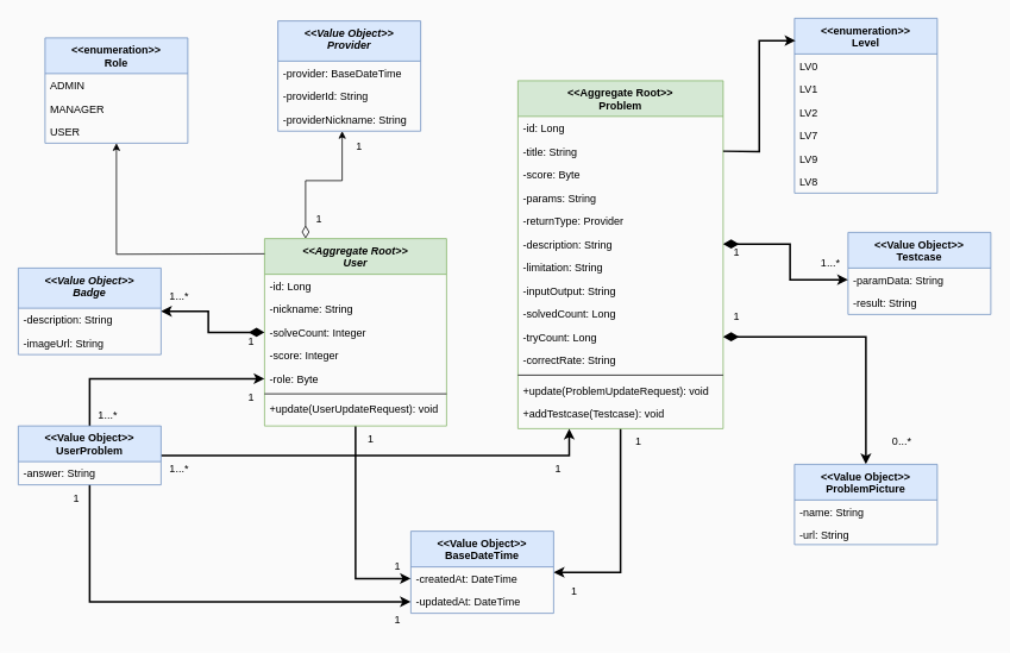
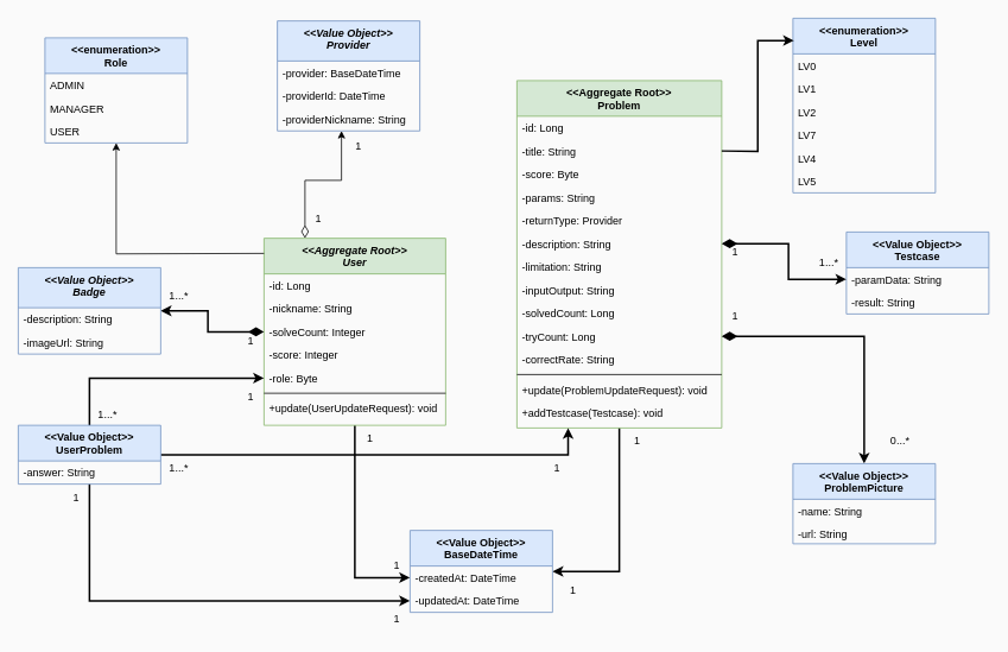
  <mxCell id="0" />
  <mxCell id="1" parent="0" />
  <mxCell id="2" style="edgeStyle=orthogonalEdgeStyle;rounded=0;orthogonalLoop=1;jettySize=auto;html=1;entryX=0;entryY=0.5;entryDx=0;entryDy=0;strokeWidth=2;" edge="1" parent="1" source="4" target="58"><mxGeometry relative="1" as="geometry" /></mxCell>
  <mxCell id="3" style="edgeStyle=orthogonalEdgeStyle;rounded=0;orthogonalLoop=1;jettySize=auto;html=1;startArrow=diamondThin;startFill=0;startSize=12;" edge="1" parent="1" source="4" target="51"><mxGeometry relative="1" as="geometry"><Array as="points"><mxPoint x="342" y="202" /><mxPoint x="383" y="202" /></Array></mxGeometry></mxCell>
  <mxCell id="4" value="&lt;&lt;Aggregate Root&gt;&gt;&#10;User" style="swimlane;fontStyle=3;align=center;verticalAlign=top;childLayout=stackLayout;horizontal=1;startSize=40;horizontalStack=0;resizeParent=1;resizeLast=0;collapsible=1;marginBottom=0;rounded=0;shadow=0;strokeWidth=1;labelBackgroundColor=none;fillColor=#d5e8d4;strokeColor=#82b366;" parent="1" vertex="1"><mxGeometry x="296" y="267" width="204" height="210" as="geometry"><mxRectangle x="230" y="140" width="160" height="26" as="alternateBounds" /></mxGeometry></mxCell>
  <mxCell id="5" value="-id: Long" style="text;align=left;verticalAlign=top;spacingLeft=4;spacingRight=4;overflow=hidden;rotatable=0;points=[[0,0.5],[1,0.5]];portConstraint=eastwest;rounded=0;shadow=0;html=0;" vertex="1" parent="4"><mxGeometry y="40" width="204" height="26" as="geometry" /></mxCell>
  <mxCell id="6" value="-nickname: String" style="text;align=left;verticalAlign=top;spacingLeft=4;spacingRight=4;overflow=hidden;rotatable=0;points=[[0,0.5],[1,0.5]];portConstraint=eastwest;rounded=0;shadow=0;html=0;" vertex="1" parent="4"><mxGeometry y="66" width="204" height="26" as="geometry" /></mxCell>
  <mxCell id="7" value="-solveCount: Integer" style="text;align=left;verticalAlign=top;spacingLeft=4;spacingRight=4;overflow=hidden;rotatable=0;points=[[0,0.5],[1,0.5]];portConstraint=eastwest;rounded=0;shadow=0;html=0;" vertex="1" parent="4"><mxGeometry y="92" width="204" height="26" as="geometry" /></mxCell>
  <mxCell id="8" value="-score: Integer" style="text;align=left;verticalAlign=top;spacingLeft=4;spacingRight=4;overflow=hidden;rotatable=0;points=[[0,0.5],[1,0.5]];portConstraint=eastwest;rounded=0;shadow=0;html=0;" vertex="1" parent="4"><mxGeometry y="118" width="204" height="26" as="geometry" /></mxCell>
  <mxCell id="9" value="-role: Byte" style="text;align=left;verticalAlign=top;spacingLeft=4;spacingRight=4;overflow=hidden;rotatable=0;points=[[0,0.5],[1,0.5]];portConstraint=eastwest;rounded=0;shadow=0;html=0;" vertex="1" parent="4"><mxGeometry y="144" width="204" height="26" as="geometry" /></mxCell>
  <mxCell id="10" value="" style="line;html=1;strokeWidth=1;align=left;verticalAlign=middle;spacingTop=-1;spacingLeft=3;spacingRight=3;rotatable=0;labelPosition=right;points=[];portConstraint=eastwest;" parent="4" vertex="1"><mxGeometry y="170" width="204" height="8" as="geometry" /></mxCell>
  <mxCell id="11" value="+update(UserUpdateRequest): void" style="text;align=left;verticalAlign=top;spacingLeft=4;spacingRight=4;overflow=hidden;rotatable=0;points=[[0,0.5],[1,0.5]];portConstraint=eastwest;" parent="4" vertex="1"><mxGeometry y="178" width="204" height="26" as="geometry" /></mxCell>
  <mxCell id="12" style="edgeStyle=orthogonalEdgeStyle;rounded=0;orthogonalLoop=1;jettySize=auto;html=1;entryX=1;entryY=0.5;entryDx=0;entryDy=0;exitX=0.5;exitY=1;exitDx=0;exitDy=0;strokeWidth=2;" edge="1" parent="1" source="13" target="57"><mxGeometry relative="1" as="geometry" /></mxCell>
  <mxCell id="13" value="&lt;&lt;Aggregate Root&gt;&gt;&#10;Problem" style="swimlane;fontStyle=1;align=center;verticalAlign=top;childLayout=stackLayout;horizontal=1;startSize=40;horizontalStack=0;resizeParent=1;resizeLast=0;collapsible=1;marginBottom=0;rounded=0;shadow=0;strokeWidth=1;fillColor=#d5e8d4;strokeColor=#82b366;" parent="1" vertex="1"><mxGeometry x="580" y="90" width="230" height="390" as="geometry"><mxRectangle x="550" y="140" width="160" height="26" as="alternateBounds" /></mxGeometry></mxCell>
  <mxCell id="14" value="-id: Long" style="text;align=left;verticalAlign=top;spacingLeft=4;spacingRight=4;overflow=hidden;rotatable=0;points=[[0,0.5],[1,0.5]];portConstraint=eastwest;" parent="13" vertex="1"><mxGeometry y="40" width="230" height="26" as="geometry" /></mxCell>
  <mxCell id="15" value="-title: String" style="text;align=left;verticalAlign=top;spacingLeft=4;spacingRight=4;overflow=hidden;rotatable=0;points=[[0,0.5],[1,0.5]];portConstraint=eastwest;rounded=0;shadow=0;html=0;" parent="13" vertex="1"><mxGeometry y="66" width="230" height="26" as="geometry" /></mxCell>
  <mxCell id="16" value="-score: Byte" style="text;align=left;verticalAlign=top;spacingLeft=4;spacingRight=4;overflow=hidden;rotatable=0;points=[[0,0.5],[1,0.5]];portConstraint=eastwest;rounded=0;shadow=0;html=0;" parent="13" vertex="1"><mxGeometry y="92" width="230" height="26" as="geometry" /></mxCell>
  <mxCell id="17" value="-params: String" style="text;align=left;verticalAlign=top;spacingLeft=4;spacingRight=4;overflow=hidden;rotatable=0;points=[[0,0.5],[1,0.5]];portConstraint=eastwest;rounded=0;shadow=0;html=0;" parent="13" vertex="1"><mxGeometry y="118" width="230" height="26" as="geometry" /></mxCell>
  <mxCell id="18" value="-returnType: Provider" style="text;align=left;verticalAlign=top;spacingLeft=4;spacingRight=4;overflow=hidden;rotatable=0;points=[[0,0.5],[1,0.5]];portConstraint=eastwest;rounded=0;shadow=0;html=0;" vertex="1" parent="13"><mxGeometry y="144" width="230" height="26" as="geometry" /></mxCell>
  <mxCell id="19" value="-description: String" style="text;align=left;verticalAlign=top;spacingLeft=4;spacingRight=4;overflow=hidden;rotatable=0;points=[[0,0.5],[1,0.5]];portConstraint=eastwest;" vertex="1" parent="13"><mxGeometry y="170" width="230" height="26" as="geometry" /></mxCell>
  <mxCell id="20" value="-limitation: String" style="text;align=left;verticalAlign=top;spacingLeft=4;spacingRight=4;overflow=hidden;rotatable=0;points=[[0,0.5],[1,0.5]];portConstraint=eastwest;rounded=0;shadow=0;html=0;" vertex="1" parent="13"><mxGeometry y="196" width="230" height="26" as="geometry" /></mxCell>
  <mxCell id="21" value="-inputOutput: String" style="text;align=left;verticalAlign=top;spacingLeft=4;spacingRight=4;overflow=hidden;rotatable=0;points=[[0,0.5],[1,0.5]];portConstraint=eastwest;rounded=0;shadow=0;html=0;" vertex="1" parent="13"><mxGeometry y="222" width="230" height="26" as="geometry" /></mxCell>
  <mxCell id="22" value="-solvedCount: Long" style="text;align=left;verticalAlign=top;spacingLeft=4;spacingRight=4;overflow=hidden;rotatable=0;points=[[0,0.5],[1,0.5]];portConstraint=eastwest;rounded=0;shadow=0;html=0;" vertex="1" parent="13"><mxGeometry y="248" width="230" height="26" as="geometry" /></mxCell>
  <mxCell id="23" value="-tryCount: Long" style="text;align=left;verticalAlign=top;spacingLeft=4;spacingRight=4;overflow=hidden;rotatable=0;points=[[0,0.5],[1,0.5]];portConstraint=eastwest;rounded=0;shadow=0;html=0;" vertex="1" parent="13"><mxGeometry y="274" width="230" height="26" as="geometry" /></mxCell>
  <mxCell id="24" value="-correctRate: String" style="text;align=left;verticalAlign=top;spacingLeft=4;spacingRight=4;overflow=hidden;rotatable=0;points=[[0,0.5],[1,0.5]];portConstraint=eastwest;rounded=0;shadow=0;html=0;" vertex="1" parent="13"><mxGeometry y="300" width="230" height="26" as="geometry" /></mxCell>
  <mxCell id="25" value="" style="line;html=1;strokeWidth=1;align=left;verticalAlign=middle;spacingTop=-1;spacingLeft=3;spacingRight=3;rotatable=0;labelPosition=right;points=[];portConstraint=eastwest;" parent="13" vertex="1"><mxGeometry y="326" width="230" height="8" as="geometry" /></mxCell>
  <mxCell id="26" value="+update(ProblemUpdateRequest): void" style="text;align=left;verticalAlign=top;spacingLeft=4;spacingRight=4;overflow=hidden;rotatable=0;points=[[0,0.5],[1,0.5]];portConstraint=eastwest;" parent="13" vertex="1"><mxGeometry y="334" width="230" height="26" as="geometry" /></mxCell>
  <mxCell id="27" value="+addTestcase(Testcase): void" style="text;align=left;verticalAlign=top;spacingLeft=4;spacingRight=4;overflow=hidden;rotatable=0;points=[[0,0.5],[1,0.5]];portConstraint=eastwest;" parent="13" vertex="1"><mxGeometry y="360" width="230" height="26" as="geometry" /></mxCell>
  <mxCell id="28" style="edgeStyle=orthogonalEdgeStyle;rounded=0;orthogonalLoop=1;jettySize=auto;html=1;strokeWidth=2;endArrow=diamondThin;endFill=1;startArrow=classic;startFill=1;endSize=12;" edge="1" parent="1" source="29" target="4"><mxGeometry relative="1" as="geometry" /></mxCell>
  <mxCell id="29" value="&lt;&lt;Value Object&gt;&gt;&#10;Badge" style="swimlane;fontStyle=3;align=center;verticalAlign=top;childLayout=stackLayout;horizontal=1;startSize=45;horizontalStack=0;resizeParent=1;resizeLast=0;collapsible=1;marginBottom=0;rounded=0;shadow=0;strokeWidth=1;fillColor=#dae8fc;strokeColor=#6c8ebf;" vertex="1" parent="1"><mxGeometry x="20" y="300" width="160" height="97" as="geometry"><mxRectangle x="230" y="140" width="160" height="26" as="alternateBounds" /></mxGeometry></mxCell>
  <mxCell id="30" value="-description: String" style="text;align=left;verticalAlign=top;spacingLeft=4;spacingRight=4;overflow=hidden;rotatable=0;points=[[0,0.5],[1,0.5]];portConstraint=eastwest;" vertex="1" parent="29"><mxGeometry y="45" width="160" height="26" as="geometry" /></mxCell>
  <mxCell id="31" value="-imageUrl: String" style="text;align=left;verticalAlign=top;spacingLeft=4;spacingRight=4;overflow=hidden;rotatable=0;points=[[0,0.5],[1,0.5]];portConstraint=eastwest;rounded=0;shadow=0;html=0;" vertex="1" parent="29"><mxGeometry y="71" width="160" height="26" as="geometry" /></mxCell>
  <mxCell id="32" value="1" style="text;html=1;align=center;verticalAlign=middle;resizable=0;points=[];autosize=1;strokeColor=none;fillColor=none;" vertex="1" parent="1"><mxGeometry x="266" y="367" width="30" height="30" as="geometry" /></mxCell>
  <mxCell id="33" value="1...*" style="text;html=1;align=center;verticalAlign=middle;resizable=0;points=[];autosize=1;strokeColor=none;fillColor=none;" vertex="1" parent="1"><mxGeometry x="180" y="317" width="40" height="30" as="geometry" /></mxCell>
  <mxCell id="34" value="&lt;&lt;Value Object&gt;&gt;&#10;Testcase" style="swimlane;fontStyle=1;align=center;verticalAlign=top;childLayout=stackLayout;horizontal=1;startSize=40;horizontalStack=0;resizeParent=1;resizeLast=0;collapsible=1;marginBottom=0;rounded=0;shadow=0;strokeWidth=1;fillColor=#dae8fc;strokeColor=#6c8ebf;" vertex="1" parent="1"><mxGeometry x="950" y="260" width="160" height="92" as="geometry"><mxRectangle x="550" y="140" width="160" height="26" as="alternateBounds" /></mxGeometry></mxCell>
  <mxCell id="35" value="-paramData: String" style="text;align=left;verticalAlign=top;spacingLeft=4;spacingRight=4;overflow=hidden;rotatable=0;points=[[0,0.5],[1,0.5]];portConstraint=eastwest;rounded=0;shadow=0;html=0;" vertex="1" parent="34"><mxGeometry y="40" width="160" height="26" as="geometry" /></mxCell>
  <mxCell id="36" value="-result: String" style="text;align=left;verticalAlign=top;spacingLeft=4;spacingRight=4;overflow=hidden;rotatable=0;points=[[0,0.5],[1,0.5]];portConstraint=eastwest;rounded=0;shadow=0;html=0;" vertex="1" parent="34"><mxGeometry y="66" width="160" height="26" as="geometry" /></mxCell>
  <mxCell id="37" style="edgeStyle=orthogonalEdgeStyle;rounded=0;orthogonalLoop=1;jettySize=auto;html=1;endArrow=diamondThin;endFill=1;strokeWidth=2;entryX=1;entryY=0.5;entryDx=0;entryDy=0;endSize=12;startArrow=classic;startFill=1;" edge="1" parent="1" source="38" target="23"><mxGeometry relative="1" as="geometry" /></mxCell>
  <mxCell id="38" value="&lt;&lt;Value Object&gt;&gt;&#10;ProblemPicture" style="swimlane;fontStyle=1;align=center;verticalAlign=top;childLayout=stackLayout;horizontal=1;startSize=40;horizontalStack=0;resizeParent=1;resizeLast=0;collapsible=1;marginBottom=0;rounded=0;shadow=0;strokeWidth=1;fillColor=#dae8fc;strokeColor=#6c8ebf;" vertex="1" parent="1"><mxGeometry x="890" y="520" width="160" height="90" as="geometry"><mxRectangle x="550" y="140" width="160" height="26" as="alternateBounds" /></mxGeometry></mxCell>
  <mxCell id="39" value="-name: String" style="text;align=left;verticalAlign=top;spacingLeft=4;spacingRight=4;overflow=hidden;rotatable=0;points=[[0,0.5],[1,0.5]];portConstraint=eastwest;rounded=0;shadow=0;html=0;" vertex="1" parent="38"><mxGeometry y="40" width="160" height="26" as="geometry" /></mxCell>
  <mxCell id="40" value="-url: String" style="text;align=left;verticalAlign=top;spacingLeft=4;spacingRight=4;overflow=hidden;rotatable=0;points=[[0,0.5],[1,0.5]];portConstraint=eastwest;rounded=0;shadow=0;html=0;" vertex="1" parent="38"><mxGeometry y="66" width="160" height="24" as="geometry" /></mxCell>
  <mxCell id="41" style="edgeStyle=orthogonalEdgeStyle;rounded=0;orthogonalLoop=1;jettySize=auto;html=1;entryX=0;entryY=0.5;entryDx=0;entryDy=0;strokeWidth=2;" edge="1" parent="1" source="44" target="9"><mxGeometry relative="1" as="geometry" /></mxCell>
  <mxCell id="42" style="edgeStyle=orthogonalEdgeStyle;rounded=0;orthogonalLoop=1;jettySize=auto;html=1;entryX=0;entryY=0.5;entryDx=0;entryDy=0;strokeWidth=2;" edge="1" parent="1" source="44" target="59"><mxGeometry relative="1" as="geometry" /></mxCell>
  <mxCell id="43" style="edgeStyle=orthogonalEdgeStyle;rounded=0;orthogonalLoop=1;jettySize=auto;html=1;entryX=0.25;entryY=1;entryDx=0;entryDy=0;strokeWidth=2;" edge="1" parent="1" source="44" target="13"><mxGeometry relative="1" as="geometry" /></mxCell>
  <mxCell id="44" value="&lt;&lt;Value Object&gt;&gt;&#10;UserProblem" style="swimlane;fontStyle=1;align=center;verticalAlign=top;childLayout=stackLayout;horizontal=1;startSize=40;horizontalStack=0;resizeParent=1;resizeLast=0;collapsible=1;marginBottom=0;rounded=0;shadow=0;strokeWidth=1;fillColor=#dae8fc;strokeColor=#6c8ebf;" vertex="1" parent="1"><mxGeometry x="20" y="477" width="160" height="66" as="geometry"><mxRectangle x="550" y="140" width="160" height="26" as="alternateBounds" /></mxGeometry></mxCell>
  <mxCell id="45" value="-answer: String" style="text;align=left;verticalAlign=top;spacingLeft=4;spacingRight=4;overflow=hidden;rotatable=0;points=[[0,0.5],[1,0.5]];portConstraint=eastwest;" vertex="1" parent="44"><mxGeometry y="40" width="160" height="26" as="geometry" /></mxCell>
  <mxCell id="46" style="edgeStyle=orthogonalEdgeStyle;rounded=0;orthogonalLoop=1;jettySize=auto;html=1;entryX=1;entryY=0.5;entryDx=0;entryDy=0;endArrow=diamondThin;endFill=1;strokeWidth=2;startArrow=classic;startFill=1;startSize=6;endSize=12;" edge="1" parent="1" source="35" target="19"><mxGeometry relative="1" as="geometry" /></mxCell>
  <mxCell id="47" value="1...*" style="text;html=1;align=center;verticalAlign=middle;resizable=0;points=[];autosize=1;strokeColor=none;fillColor=none;" vertex="1" parent="1"><mxGeometry x="910" y="280" width="40" height="30" as="geometry" /></mxCell>
  <mxCell id="48" value="0...*" style="text;html=1;align=center;verticalAlign=middle;resizable=0;points=[];autosize=1;strokeColor=none;fillColor=none;" vertex="1" parent="1"><mxGeometry x="990" y="480" width="40" height="30" as="geometry" /></mxCell>
  <mxCell id="49" value="1" style="text;html=1;align=center;verticalAlign=middle;resizable=0;points=[];autosize=1;strokeColor=none;fillColor=none;" vertex="1" parent="1"><mxGeometry x="810" y="267" width="30" height="30" as="geometry" /></mxCell>
  <mxCell id="50" value="1" style="text;html=1;align=center;verticalAlign=middle;resizable=0;points=[];autosize=1;strokeColor=none;fillColor=none;" vertex="1" parent="1"><mxGeometry x="810" y="340" width="30" height="30" as="geometry" /></mxCell>
  <mxCell id="51" value="&lt;&lt;Value Object&gt;&gt;&#10;Provider" style="swimlane;fontStyle=3;align=center;verticalAlign=top;childLayout=stackLayout;horizontal=1;startSize=45;horizontalStack=0;resizeParent=1;resizeLast=0;collapsible=1;marginBottom=0;rounded=0;shadow=0;strokeWidth=1;fillColor=#dae8fc;strokeColor=#6c8ebf;" vertex="1" parent="1"><mxGeometry x="311" y="23" width="160" height="123.5" as="geometry"><mxRectangle x="230" y="140" width="160" height="26" as="alternateBounds" /></mxGeometry></mxCell>
  <mxCell id="52" value="-provider: BaseDateTime" style="text;align=left;verticalAlign=top;spacingLeft=4;spacingRight=4;overflow=hidden;rotatable=0;points=[[0,0.5],[1,0.5]];portConstraint=eastwest;" vertex="1" parent="51"><mxGeometry y="45" width="160" height="26" as="geometry" /></mxCell>
- <mxCell id="53" value="-providerId: String" style="text;align=left;verticalAlign=top;spacingLeft=4;spacingRight=4;overflow=hidden;rotatable=0;points=[[0,0.5],[1,0.5]];portConstraint=eastwest;rounded=0;shadow=0;html=0;" vertex="1" parent="51"><mxGeometry y="71" width="160" height="26" as="geometry" /></mxCell>
+ <mxCell id="53" value="-providerId: DateTime" style="text;align=left;verticalAlign=top;spacingLeft=4;spacingRight=4;overflow=hidden;rotatable=0;points=[[0,0.5],[1,0.5]];portConstraint=eastwest;rounded=0;shadow=0;html=0;" vertex="1" parent="51"><mxGeometry y="71" width="160" height="26" as="geometry" /></mxCell>
  <mxCell id="54" value="-providerNickname: String" style="text;align=left;verticalAlign=top;spacingLeft=4;spacingRight=4;overflow=hidden;rotatable=0;points=[[0,0.5],[1,0.5]];portConstraint=eastwest;rounded=0;shadow=0;html=0;" vertex="1" parent="51"><mxGeometry y="97" width="160" height="26" as="geometry" /></mxCell>
  <mxCell id="55" value="1" style="text;html=1;align=center;verticalAlign=middle;resizable=0;points=[];autosize=1;strokeColor=none;fillColor=none;" vertex="1" parent="1"><mxGeometry x="342" y="230" width="30" height="30" as="geometry" /></mxCell>
  <mxCell id="56" value="1" style="text;html=1;align=center;verticalAlign=middle;resizable=0;points=[];autosize=1;strokeColor=none;fillColor=none;" vertex="1" parent="1"><mxGeometry x="387" y="149" width="30" height="30" as="geometry" /></mxCell>
  <mxCell id="57" value="&lt;&lt;Value Object&gt;&gt;&#10;BaseDateTime" style="swimlane;fontStyle=1;align=center;verticalAlign=top;childLayout=stackLayout;horizontal=1;startSize=40;horizontalStack=0;resizeParent=1;resizeLast=0;collapsible=1;marginBottom=0;rounded=0;shadow=0;strokeWidth=1;fillColor=#dae8fc;strokeColor=#6c8ebf;" vertex="1" parent="1"><mxGeometry x="460" y="595" width="160" height="92" as="geometry"><mxRectangle x="550" y="140" width="160" height="26" as="alternateBounds" /></mxGeometry></mxCell>
  <mxCell id="58" value="-createdAt: DateTime" style="text;align=left;verticalAlign=top;spacingLeft=4;spacingRight=4;overflow=hidden;rotatable=0;points=[[0,0.5],[1,0.5]];portConstraint=eastwest;rounded=0;shadow=0;html=0;" vertex="1" parent="57"><mxGeometry y="40" width="160" height="26" as="geometry" /></mxCell>
  <mxCell id="59" value="-updatedAt: DateTime" style="text;align=left;verticalAlign=top;spacingLeft=4;spacingRight=4;overflow=hidden;rotatable=0;points=[[0,0.5],[1,0.5]];portConstraint=eastwest;rounded=0;shadow=0;html=0;" vertex="1" parent="57"><mxGeometry y="66" width="160" height="26" as="geometry" /></mxCell>
  <mxCell id="60" value="&lt;&lt;enumeration&gt;&gt;&#10;Level" style="swimlane;fontStyle=1;align=center;verticalAlign=top;childLayout=stackLayout;horizontal=1;startSize=40;horizontalStack=0;resizeParent=1;resizeLast=0;collapsible=1;marginBottom=0;rounded=0;shadow=0;strokeWidth=1;fillColor=#dae8fc;strokeColor=#6c8ebf;" vertex="1" parent="1"><mxGeometry x="890" y="20" width="160" height="196" as="geometry"><mxRectangle x="550" y="140" width="160" height="26" as="alternateBounds" /></mxGeometry></mxCell>
  <mxCell id="61" value="LV0" style="text;align=left;verticalAlign=top;spacingLeft=4;spacingRight=4;overflow=hidden;rotatable=0;points=[[0,0.5],[1,0.5]];portConstraint=eastwest;rounded=0;shadow=0;html=0;" vertex="1" parent="60"><mxGeometry y="40" width="160" height="26" as="geometry" /></mxCell>
  <mxCell id="62" value="LV1" style="text;align=left;verticalAlign=top;spacingLeft=4;spacingRight=4;overflow=hidden;rotatable=0;points=[[0,0.5],[1,0.5]];portConstraint=eastwest;rounded=0;shadow=0;html=0;" vertex="1" parent="60"><mxGeometry y="66" width="160" height="26" as="geometry" /></mxCell>
  <mxCell id="63" value="LV2" style="text;align=left;verticalAlign=top;spacingLeft=4;spacingRight=4;overflow=hidden;rotatable=0;points=[[0,0.5],[1,0.5]];portConstraint=eastwest;rounded=0;shadow=0;html=0;" vertex="1" parent="60"><mxGeometry y="92" width="160" height="26" as="geometry" /></mxCell>
  <mxCell id="64" value="LV7" style="text;align=left;verticalAlign=top;spacingLeft=4;spacingRight=4;overflow=hidden;rotatable=0;points=[[0,0.5],[1,0.5]];portConstraint=eastwest;rounded=0;shadow=0;html=0;" vertex="1" parent="60"><mxGeometry y="118" width="160" height="26" as="geometry" /></mxCell>
- <mxCell id="65" value="LV9" style="text;align=left;verticalAlign=top;spacingLeft=4;spacingRight=4;overflow=hidden;rotatable=0;points=[[0,0.5],[1,0.5]];portConstraint=eastwest;rounded=0;shadow=0;html=0;" vertex="1" parent="60"><mxGeometry y="144" width="160" height="26" as="geometry" /></mxCell>
- <mxCell id="66" value="LV8" style="text;align=left;verticalAlign=top;spacingLeft=4;spacingRight=4;overflow=hidden;rotatable=0;points=[[0,0.5],[1,0.5]];portConstraint=eastwest;rounded=0;shadow=0;html=0;" vertex="1" parent="60"><mxGeometry y="170" width="160" height="26" as="geometry" /></mxCell>
+ <mxCell id="65" value="LV4" style="text;align=left;verticalAlign=top;spacingLeft=4;spacingRight=4;overflow=hidden;rotatable=0;points=[[0,0.5],[1,0.5]];portConstraint=eastwest;rounded=0;shadow=0;html=0;" vertex="1" parent="60"><mxGeometry y="144" width="160" height="26" as="geometry" /></mxCell>
+ <mxCell id="66" value="LV5" style="text;align=left;verticalAlign=top;spacingLeft=4;spacingRight=4;overflow=hidden;rotatable=0;points=[[0,0.5],[1,0.5]];portConstraint=eastwest;rounded=0;shadow=0;html=0;" vertex="1" parent="60"><mxGeometry y="170" width="160" height="26" as="geometry" /></mxCell>
  <mxCell id="67" style="edgeStyle=orthogonalEdgeStyle;rounded=0;orthogonalLoop=1;jettySize=auto;html=1;exitX=1;exitY=0.5;exitDx=0;exitDy=0;entryX=0.007;entryY=0.128;entryDx=0;entryDy=0;entryPerimeter=0;strokeWidth=2;" edge="1" parent="1" target="60"><mxGeometry relative="1" as="geometry"><mxPoint x="810" y="169" as="sourcePoint" /></mxGeometry></mxCell>
  <mxCell id="68" value="1" style="text;html=1;align=center;verticalAlign=middle;resizable=0;points=[];autosize=1;strokeColor=none;fillColor=none;" vertex="1" parent="1"><mxGeometry x="266" y="430" width="30" height="30" as="geometry" /></mxCell>
  <mxCell id="69" value="1" style="text;html=1;align=center;verticalAlign=middle;resizable=0;points=[];autosize=1;strokeColor=none;fillColor=none;" vertex="1" parent="1"><mxGeometry x="610" y="510" width="30" height="30" as="geometry" /></mxCell>
  <mxCell id="70" value="1...*" style="text;html=1;align=center;verticalAlign=middle;resizable=0;points=[];autosize=1;strokeColor=none;fillColor=none;" vertex="1" parent="1"><mxGeometry x="100" y="450" width="40" height="30" as="geometry" /></mxCell>
  <mxCell id="71" value="1...*" style="text;html=1;align=center;verticalAlign=middle;resizable=0;points=[];autosize=1;strokeColor=none;fillColor=none;" vertex="1" parent="1"><mxGeometry x="180" y="510" width="40" height="30" as="geometry" /></mxCell>
  <mxCell id="72" value="1" style="text;html=1;align=center;verticalAlign=middle;resizable=0;points=[];autosize=1;strokeColor=none;fillColor=none;" vertex="1" parent="1"><mxGeometry x="70" y="543" width="30" height="30" as="geometry" /></mxCell>
  <mxCell id="73" value="1" style="text;html=1;align=center;verticalAlign=middle;resizable=0;points=[];autosize=1;strokeColor=none;fillColor=none;" vertex="1" parent="1"><mxGeometry x="430" y="680" width="30" height="30" as="geometry" /></mxCell>
  <mxCell id="74" value="1" style="text;html=1;align=center;verticalAlign=middle;resizable=0;points=[];autosize=1;strokeColor=none;fillColor=none;" vertex="1" parent="1"><mxGeometry x="430" y="620" width="30" height="30" as="geometry" /></mxCell>
  <mxCell id="75" value="1" style="text;html=1;align=center;verticalAlign=middle;resizable=0;points=[];autosize=1;strokeColor=none;fillColor=none;" vertex="1" parent="1"><mxGeometry x="400" y="477" width="30" height="30" as="geometry" /></mxCell>
  <mxCell id="76" value="1" style="text;html=1;align=center;verticalAlign=middle;resizable=0;points=[];autosize=1;strokeColor=none;fillColor=none;" vertex="1" parent="1"><mxGeometry x="700" y="480" width="30" height="30" as="geometry" /></mxCell>
  <mxCell id="77" value="1" style="text;html=1;align=center;verticalAlign=middle;resizable=0;points=[];autosize=1;strokeColor=none;fillColor=none;" vertex="1" parent="1"><mxGeometry x="628" y="648" width="30" height="30" as="geometry" /></mxCell>
  <mxCell id="78" value="&lt;&lt;enumeration&gt;&gt;&#10;Role" style="swimlane;fontStyle=1;align=center;verticalAlign=top;childLayout=stackLayout;horizontal=1;startSize=40;horizontalStack=0;resizeParent=1;resizeLast=0;collapsible=1;marginBottom=0;rounded=0;shadow=0;strokeWidth=1;fillColor=#dae8fc;strokeColor=#6c8ebf;" vertex="1" parent="1"><mxGeometry x="50" y="42" width="160" height="118" as="geometry"><mxRectangle x="550" y="140" width="160" height="26" as="alternateBounds" /></mxGeometry></mxCell>
  <mxCell id="79" value="ADMIN" style="text;align=left;verticalAlign=top;spacingLeft=4;spacingRight=4;overflow=hidden;rotatable=0;points=[[0,0.5],[1,0.5]];portConstraint=eastwest;rounded=0;shadow=0;html=0;" vertex="1" parent="78"><mxGeometry y="40" width="160" height="26" as="geometry" /></mxCell>
  <mxCell id="80" value="MANAGER" style="text;align=left;verticalAlign=top;spacingLeft=4;spacingRight=4;overflow=hidden;rotatable=0;points=[[0,0.5],[1,0.5]];portConstraint=eastwest;rounded=0;shadow=0;html=0;" vertex="1" parent="78"><mxGeometry y="66" width="160" height="26" as="geometry" /></mxCell>
  <mxCell id="81" value="USER" style="text;align=left;verticalAlign=top;spacingLeft=4;spacingRight=4;overflow=hidden;rotatable=0;points=[[0,0.5],[1,0.5]];portConstraint=eastwest;rounded=0;shadow=0;html=0;" vertex="1" parent="78"><mxGeometry y="92" width="160" height="26" as="geometry" /></mxCell>
  <mxCell id="82" style="edgeStyle=orthogonalEdgeStyle;rounded=0;orthogonalLoop=1;jettySize=auto;html=1;entryX=0.5;entryY=1;entryDx=0;entryDy=0;" edge="1" parent="1" target="78"><mxGeometry relative="1" as="geometry"><mxPoint x="296" y="284" as="sourcePoint" /></mxGeometry></mxCell>
